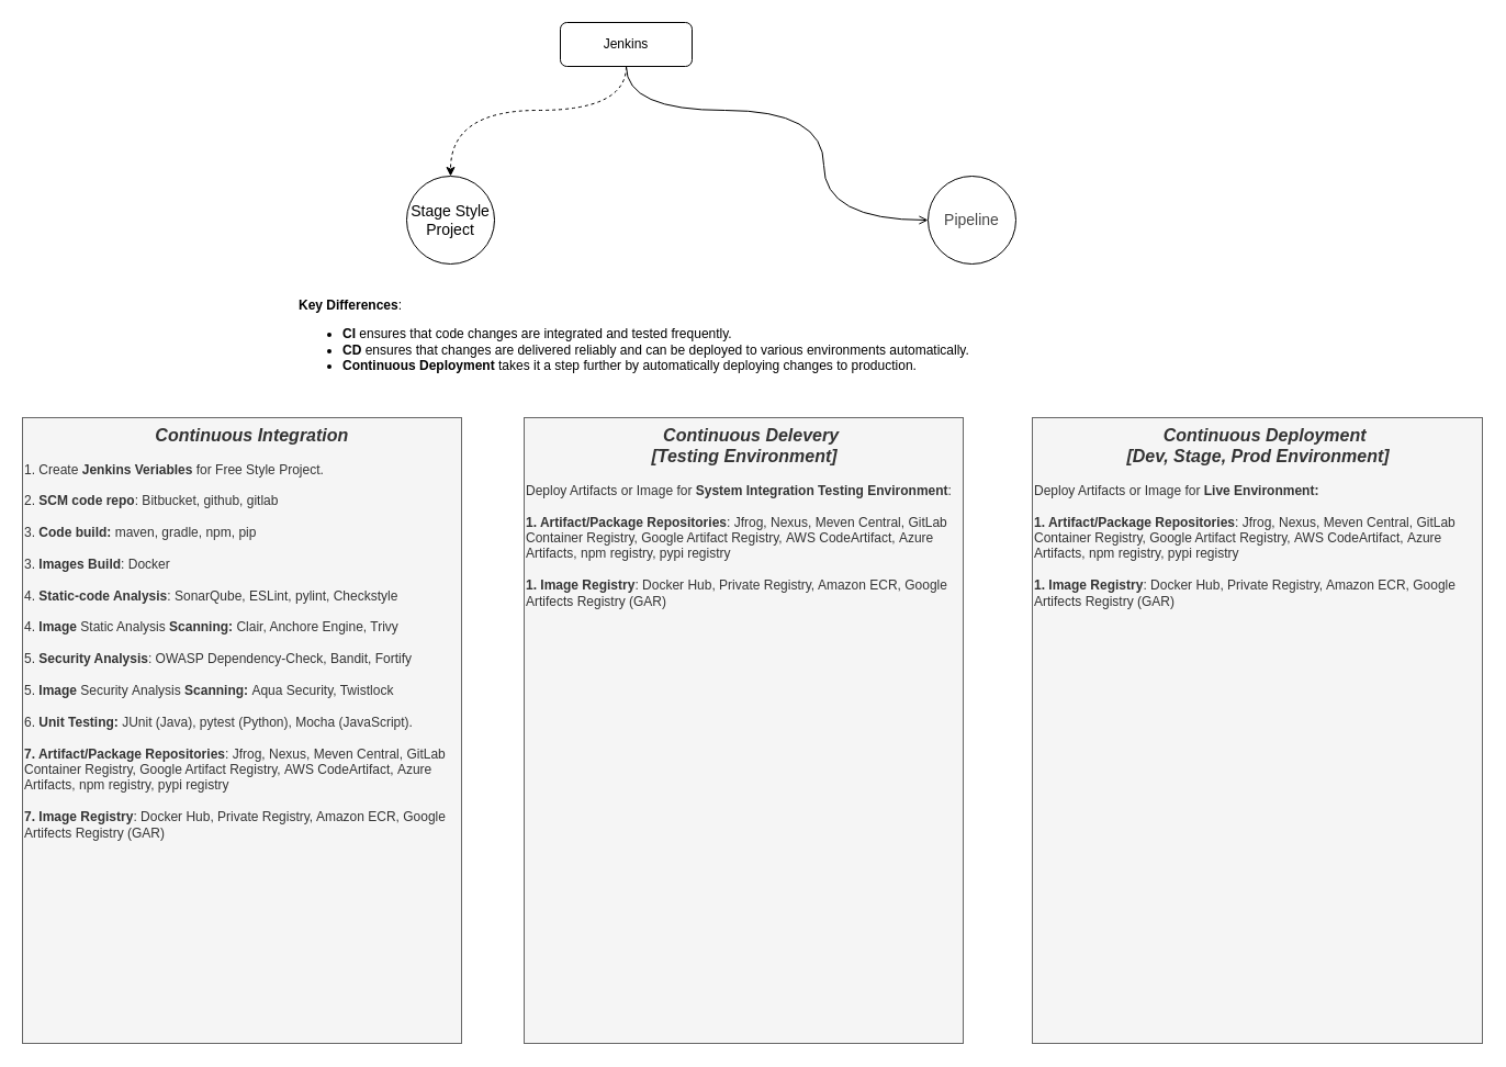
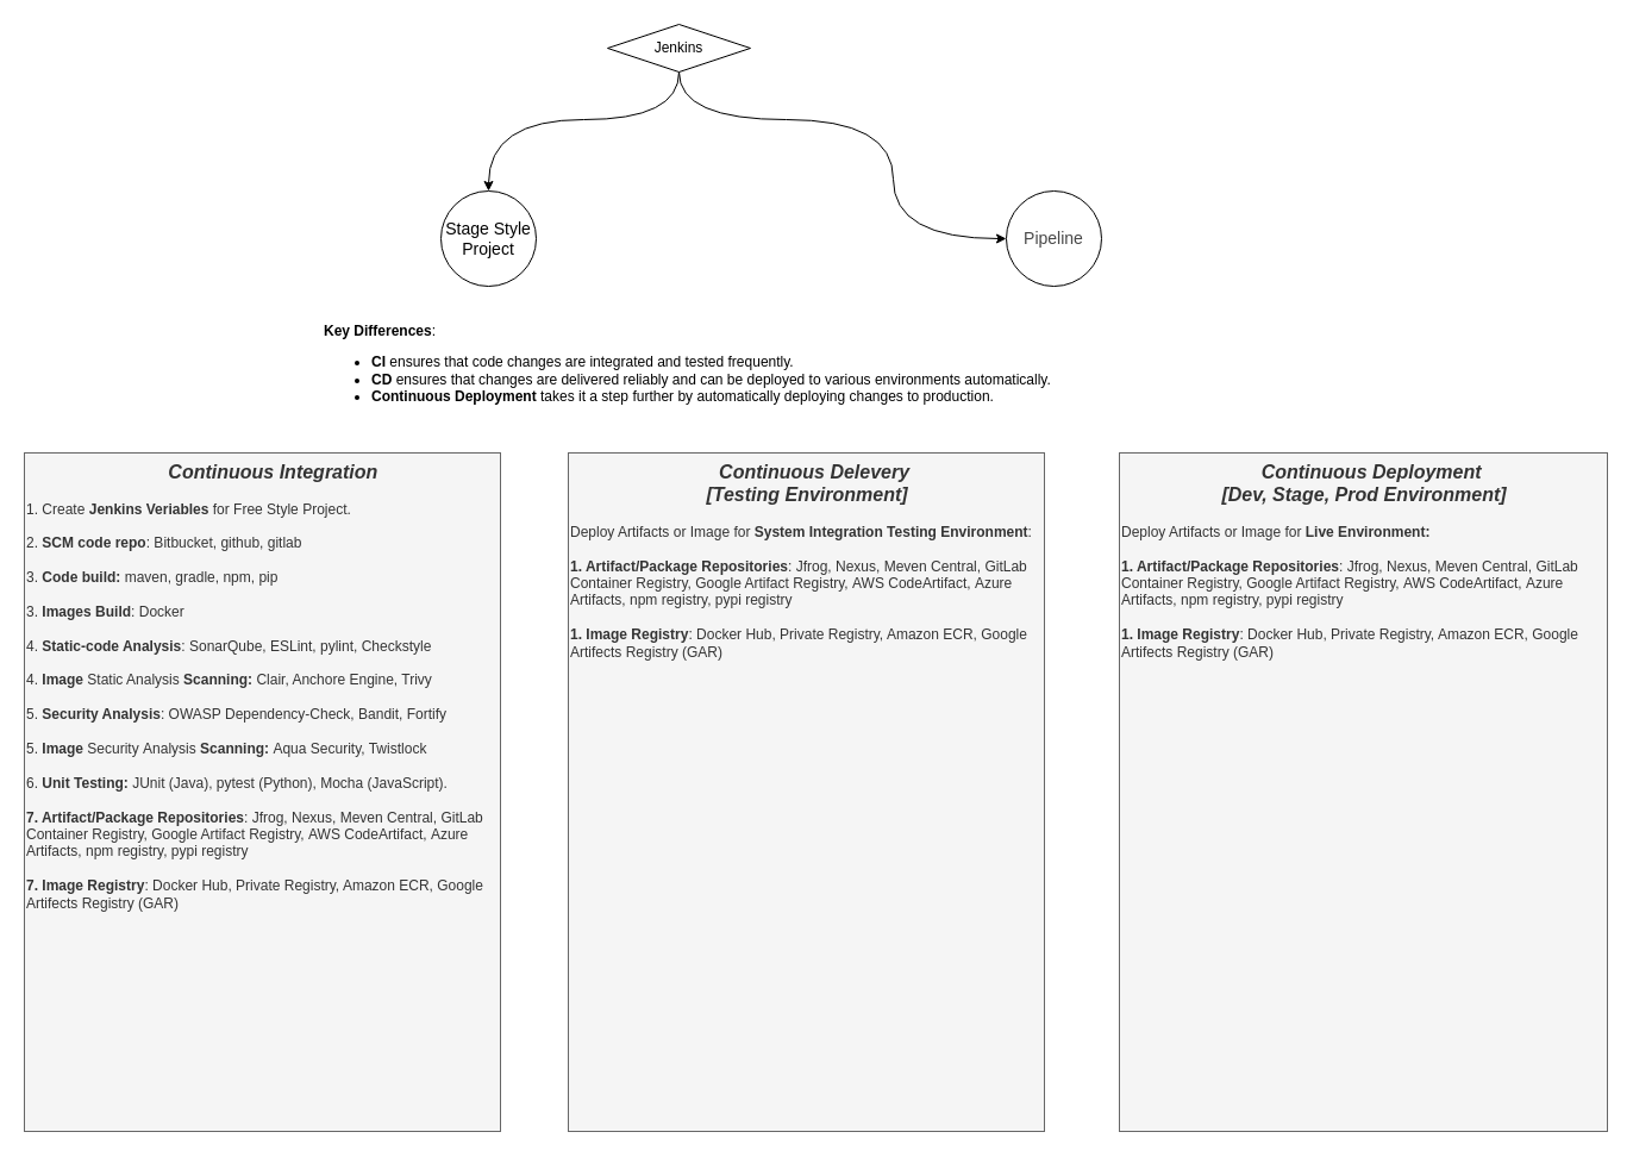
  <mxCell id="0" />
  <mxCell id="1" parent="0" />
- <mxCell id="2" value="" style="edgeStyle=orthogonalEdgeStyle;rounded=0;orthogonalLoop=1;jettySize=auto;html=1;curved=1;dashed=1;" edge="1" parent="1" source="4" target="5"><mxGeometry relative="1" as="geometry"><Array as="points"><mxPoint x="570" y="100" /><mxPoint x="410" y="100" /></Array></mxGeometry></mxCell>
- <mxCell id="3" value="" style="edgeStyle=orthogonalEdgeStyle;rounded=0;orthogonalLoop=1;jettySize=auto;html=1;curved=1;endArrow=open;" edge="1" parent="1" source="4" target="6"><mxGeometry relative="1" as="geometry"><Array as="points"><mxPoint x="570" y="100" /><mxPoint x="750" y="100" /></Array></mxGeometry></mxCell>
- <mxCell id="4" value="Jenkins" style="rounded=1;whiteSpace=wrap;html=1;" vertex="1" parent="1"><mxGeometry x="510" y="20" width="120" height="40" as="geometry" /></mxCell>
+ <mxCell id="2" value="" style="edgeStyle=orthogonalEdgeStyle;rounded=0;orthogonalLoop=1;jettySize=auto;html=1;curved=1;" edge="1" parent="1" source="4" target="5"><mxGeometry relative="1" as="geometry"><Array as="points"><mxPoint x="570" y="100" /><mxPoint x="410" y="100" /></Array></mxGeometry></mxCell>
+ <mxCell id="3" value="" style="edgeStyle=orthogonalEdgeStyle;rounded=0;orthogonalLoop=1;jettySize=auto;html=1;curved=1;" edge="1" parent="1" source="4" target="6"><mxGeometry relative="1" as="geometry"><Array as="points"><mxPoint x="570" y="100" /><mxPoint x="750" y="100" /></Array></mxGeometry></mxCell>
+ <mxCell id="4" value="Jenkins" style="rhombus;whiteSpace=wrap;html=1;" vertex="1" parent="1"><mxGeometry x="510" y="20" width="120" height="40" as="geometry" /></mxCell>
  <mxCell id="5" value="Stage Style&lt;div style=&quot;font-size: 14px;&quot;&gt;Project&lt;/div&gt;" style="ellipse;whiteSpace=wrap;html=1;rounded=1;fontSize=14;" vertex="1" parent="1"><mxGeometry x="370" y="160" width="80" height="80" as="geometry" /></mxCell>
  <mxCell id="6" value="&lt;span style=&quot;color: rgb(71, 71, 71); font-family: Arial, sans-serif; font-size: 14px; text-align: left; background-color: rgb(255, 255, 255);&quot;&gt;Pipeline&lt;/span&gt;" style="ellipse;whiteSpace=wrap;html=1;rounded=1;" vertex="1" parent="1"><mxGeometry x="845" y="160" width="80" height="80" as="geometry" /></mxCell>
  <mxCell id="7" value="&lt;div style=&quot;text-align: center;&quot;&gt;&amp;nbsp; &amp;nbsp; &amp;nbsp;&lt;font style=&quot;font-size: 16px;&quot;&gt;&lt;b&gt;&lt;i&gt;C&lt;/i&gt;&lt;/b&gt;&lt;span style=&quot;background-color: initial; text-align: left;&quot;&gt;&lt;b&gt;&lt;i&gt;ontinuous&lt;/i&gt;&lt;/b&gt;&lt;/span&gt;&lt;b&gt;&lt;i&gt;&amp;nbsp;Integration&lt;/i&gt;&lt;/b&gt;&lt;/font&gt;&lt;/div&gt;&lt;div&gt;&lt;div style=&quot;text-align: center;&quot;&gt;&lt;br&gt;&lt;/div&gt;&lt;div&gt;1. Create &lt;b&gt;Jenkins Veriables&lt;/b&gt; for Free Style Project.&lt;/div&gt;&lt;/div&gt;&lt;div&gt;&lt;br&gt;&lt;/div&gt;2. &lt;b&gt;SCM code repo&lt;/b&gt;:&amp;nbsp;Bitbucket, github, gitlab&lt;div&gt;&lt;span style=&quot;background-color: initial;&quot;&gt;&lt;br&gt;&lt;/span&gt;&lt;/div&gt;&lt;div&gt;&lt;span style=&quot;background-color: initial;&quot;&gt;3. &lt;b&gt;Code build:&lt;/b&gt;&amp;nbsp;maven, gradle, npm, pip&lt;/span&gt;&lt;br&gt;&lt;/div&gt;&lt;div&gt;&lt;span style=&quot;background-color: initial;&quot;&gt;&lt;br&gt;&lt;/span&gt;&lt;/div&gt;&lt;div&gt;&lt;span style=&quot;background-color: initial;&quot;&gt;3.&amp;nbsp;&lt;/span&gt;&lt;span style=&quot;background-color: initial;&quot;&gt;&lt;b&gt;Images&amp;nbsp;&lt;/b&gt;&lt;/span&gt;&lt;span style=&quot;background-color: initial;&quot;&gt;&lt;b&gt;Build&lt;/b&gt;: Docker&lt;/span&gt;&lt;/div&gt;&lt;div&gt;&lt;span style=&quot;background-color: initial;&quot;&gt;&amp;nbsp;&lt;/span&gt;&lt;/div&gt;&lt;div&gt;4. &lt;b&gt;Static-code Analysis&lt;/b&gt;:&amp;nbsp;SonarQube, ESLint, pylint,&amp;nbsp;&lt;span style=&quot;background-color: initial;&quot;&gt;Checkstyle&lt;/span&gt;&lt;/div&gt;&lt;div&gt;&lt;div&gt;&lt;span style=&quot;background-color: initial;&quot;&gt;&lt;br&gt;&lt;/span&gt;&lt;/div&gt;&lt;div&gt;&lt;span style=&quot;background-color: initial;&quot;&gt;4.&amp;nbsp;&lt;/span&gt;&lt;span style=&quot;background-color: initial;&quot;&gt;&lt;b&gt;Image&amp;nbsp;&lt;/b&gt;&lt;/span&gt;&lt;span style=&quot;background-color: initial;&quot;&gt;Static Analysis&amp;nbsp;&lt;/span&gt;&lt;b style=&quot;background-color: initial;&quot;&gt;Scanning&lt;/b&gt;&lt;b style=&quot;background-color: initial;&quot;&gt;:&lt;/b&gt;&lt;span style=&quot;background-color: initial;&quot;&gt;&amp;nbsp;&lt;/span&gt;&lt;span style=&quot;background-color: initial;&quot;&gt;Clair, Anchore Engine, Trivy&lt;/span&gt;&lt;/div&gt;&lt;/div&gt;&lt;div&gt;&lt;b style=&quot;background-color: initial;&quot;&gt;&lt;br&gt;&lt;/b&gt;&lt;/div&gt;&lt;div&gt;5.&amp;nbsp;&lt;strong style=&quot;background-color: initial;&quot;&gt;Security Analysis&lt;/strong&gt;&lt;span style=&quot;background-color: initial;&quot;&gt;: OWASP Dependency-Check, Bandit, Fortify&lt;/span&gt;&lt;/div&gt;&lt;div&gt;&lt;span style=&quot;background-color: initial;&quot;&gt;&lt;br&gt;&lt;/span&gt;&lt;/div&gt;&lt;div&gt;&lt;span style=&quot;background-color: initial;&quot;&gt;5.&amp;nbsp;&lt;/span&gt;&lt;span style=&quot;background-color: initial;&quot;&gt;&lt;b&gt;Image&amp;nbsp;&lt;/b&gt;&lt;/span&gt;&lt;span style=&quot;background-color: initial;&quot;&gt;Security&lt;/span&gt;&lt;span style=&quot;background-color: initial;&quot;&gt;&amp;nbsp;Analysis&amp;nbsp;&lt;/span&gt;&lt;b style=&quot;background-color: initial;&quot;&gt;Scanning&lt;/b&gt;&lt;b style=&quot;background-color: initial;&quot;&gt;:&amp;nbsp;&lt;/b&gt;&lt;span style=&quot;background-color: initial;&quot;&gt;Aqua Security, Twistlock&lt;/span&gt;&lt;b style=&quot;background-color: initial;&quot;&gt;&amp;nbsp;&lt;/b&gt;&lt;/div&gt;&lt;div&gt;&lt;span style=&quot;background-color: initial;&quot;&gt;&lt;br&gt;&lt;/span&gt;&lt;/div&gt;&lt;div&gt;6.&amp;nbsp;&lt;b&gt;&lt;span style=&quot;background-color: initial;&quot;&gt;Unit &lt;/span&gt;&lt;span style=&quot;background-color: initial;&quot;&gt;Testing:&lt;/span&gt;&lt;/b&gt;&lt;span style=&quot;background-color: initial;&quot;&gt;&amp;nbsp;&lt;/span&gt;&lt;span style=&quot;background-color: initial;&quot;&gt;JUnit (Java), pytest (Python), Mocha (JavaScript).&lt;/span&gt;&lt;/div&gt;&lt;div&gt;&lt;span style=&quot;background-color: initial;&quot;&gt;&lt;br&gt;&lt;/span&gt;&lt;/div&gt;&lt;div&gt;&lt;span style=&quot;background-color: initial;&quot;&gt;&lt;b&gt;7. Artifact/&lt;/b&gt;&lt;/span&gt;&lt;strong style=&quot;background-color: initial;&quot;&gt;Package Repositories&lt;/strong&gt;&lt;span style=&quot;background-color: initial;&quot;&gt;:&amp;nbsp;&lt;/span&gt;&lt;span style=&quot;background-color: initial;&quot;&gt;Jfrog, Nexus, Meven Central,&amp;nbsp;&lt;/span&gt;&lt;span style=&quot;background-color: initial;&quot;&gt;&lt;span style=&quot;background-color: initial;&quot;&gt;GitLab Container Registry,&amp;nbsp;&lt;/span&gt;&lt;span style=&quot;background-color: initial;&quot;&gt;Google Artifact Registry,&amp;nbsp;&lt;/span&gt;&lt;span style=&quot;background-color: initial;&quot;&gt;AWS CodeArtifact,&amp;nbsp;&lt;/span&gt;&lt;span style=&quot;background-color: initial;&quot;&gt;Azure Artifacts,&amp;nbsp;&lt;/span&gt;&lt;/span&gt;&lt;span style=&quot;background-color: initial;&quot;&gt;&lt;span style=&quot;background-color: initial;&quot;&gt;npm registry, pypi&amp;nbsp;&lt;/span&gt;&lt;span style=&quot;background-color: initial;&quot;&gt;registry&lt;/span&gt;&lt;/span&gt;&lt;br&gt;&lt;/div&gt;&lt;div&gt;&lt;span style=&quot;background-color: initial;&quot;&gt;&lt;span style=&quot;background-color: initial;&quot;&gt;&lt;br&gt;&lt;/span&gt;&lt;/span&gt;&lt;/div&gt;&lt;div&gt;&lt;strong&gt;7. Image Registry&lt;/strong&gt;: Docker Hub, Private Registry, Amazon ECR, Google Artifects Registry (GAR)&lt;span style=&quot;background-color: initial;&quot;&gt;&lt;span style=&quot;background-color: initial;&quot;&gt;&lt;br&gt;&lt;/span&gt;&lt;/span&gt;&lt;/div&gt;&lt;div&gt;&lt;br&gt;&lt;/div&gt;" style="text;html=1;align=left;verticalAlign=top;whiteSpace=wrap;rounded=0;horizontal=1;fillColor=#f5f5f5;fontColor=#333333;strokeColor=#666666;" vertex="1" parent="1"><mxGeometry x="20" y="380" width="400" height="570" as="geometry" /></mxCell>
  <mxCell id="8" value="&lt;div style=&quot;text-align: center;&quot;&gt;&amp;nbsp; &amp;nbsp; &amp;nbsp;&lt;font style=&quot;font-size: 16px;&quot;&gt;&lt;b&gt;&lt;i&gt;C&lt;/i&gt;&lt;/b&gt;&lt;/font&gt;&lt;span style=&quot;background-color: initial; text-align: left; font-size: 16px;&quot;&gt;&lt;b&gt;&lt;i&gt;ontinuous&lt;/i&gt;&lt;/b&gt;&lt;/span&gt;&lt;b style=&quot;font-size: 16px; background-color: initial;&quot;&gt;&lt;i&gt;&amp;nbsp;Deployment&amp;nbsp;&lt;/i&gt;&lt;/b&gt;&lt;/div&gt;&lt;div style=&quot;text-align: center;&quot;&gt;&lt;b style=&quot;font-size: 16px; background-color: initial;&quot;&gt;&lt;i&gt;[&lt;/i&gt;&lt;/b&gt;&lt;b style=&quot;background-color: initial; font-size: 16px;&quot;&gt;&lt;i&gt;Dev, Stage,&amp;nbsp;&lt;/i&gt;&lt;/b&gt;&lt;b style=&quot;background-color: initial; font-size: 16px;&quot;&gt;&lt;i&gt;Prod Environment]&lt;/i&gt;&lt;/b&gt;&lt;/div&gt;&lt;div&gt;&lt;div&gt;&lt;br&gt;&lt;/div&gt;&lt;div&gt;Deploy Artifacts or Image for &lt;b&gt;Live Environment:&lt;/b&gt;&amp;nbsp;&lt;/div&gt;&lt;/div&gt;&lt;div&gt;&lt;br&gt;&lt;/div&gt;&lt;div&gt;&lt;span style=&quot;background-color: initial;&quot;&gt;&lt;b&gt;1. Artifact/&lt;/b&gt;&lt;/span&gt;&lt;strong style=&quot;background-color: initial;&quot;&gt;Package Repositories&lt;/strong&gt;&lt;span style=&quot;background-color: initial;&quot;&gt;:&amp;nbsp;&lt;/span&gt;&lt;span style=&quot;background-color: initial;&quot;&gt;Jfrog, Nexus, Meven Central,&amp;nbsp;&lt;/span&gt;&lt;span style=&quot;background-color: initial;&quot;&gt;&lt;span style=&quot;background-color: initial;&quot;&gt;GitLab Container Registry,&amp;nbsp;&lt;/span&gt;&lt;span style=&quot;background-color: initial;&quot;&gt;Google Artifact Registry,&amp;nbsp;&lt;/span&gt;&lt;span style=&quot;background-color: initial;&quot;&gt;AWS CodeArtifact,&amp;nbsp;&lt;/span&gt;&lt;span style=&quot;background-color: initial;&quot;&gt;Azure Artifacts,&amp;nbsp;&lt;/span&gt;&lt;/span&gt;&lt;span style=&quot;background-color: initial;&quot;&gt;&lt;span style=&quot;background-color: initial;&quot;&gt;npm registry, pypi&amp;nbsp;&lt;/span&gt;&lt;span style=&quot;background-color: initial;&quot;&gt;registry&lt;/span&gt;&lt;/span&gt;&lt;br&gt;&lt;/div&gt;&lt;div&gt;&lt;span style=&quot;background-color: initial;&quot;&gt;&lt;span style=&quot;background-color: initial;&quot;&gt;&lt;br&gt;&lt;/span&gt;&lt;/span&gt;&lt;/div&gt;&lt;div&gt;&lt;strong&gt;1. Image Registry&lt;/strong&gt;: Docker Hub, Private Registry, Amazon ECR, Google Artifects Registry (GAR)&lt;span style=&quot;background-color: initial;&quot;&gt;&lt;span style=&quot;background-color: initial;&quot;&gt;&lt;br&gt;&lt;/span&gt;&lt;/span&gt;&lt;/div&gt;&lt;div&gt;&lt;br&gt;&lt;/div&gt;" style="text;html=1;align=left;verticalAlign=top;whiteSpace=wrap;rounded=0;horizontal=1;fillColor=#f5f5f5;fontColor=#333333;strokeColor=#666666;" vertex="1" parent="1"><mxGeometry x="940" y="380" width="410" height="570" as="geometry" /></mxCell>
  <mxCell id="9" value="&lt;p&gt;&lt;strong&gt;Key Differences&lt;/strong&gt;:&lt;/p&gt;&lt;ul&gt;&lt;li&gt;&lt;strong&gt;CI&lt;/strong&gt; ensures that code changes are integrated and tested frequently.&lt;/li&gt;&lt;li&gt;&lt;strong&gt;CD&lt;/strong&gt; ensures that changes are delivered reliably and can be deployed to various environments automatically.&lt;/li&gt;&lt;li&gt;&lt;strong&gt;Continuous Deployment&lt;/strong&gt; takes it a step further by automatically deploying changes to production.&lt;/li&gt;&lt;/ul&gt;" style="text;html=1;align=left;verticalAlign=middle;resizable=0;points=[];autosize=1;strokeColor=none;fillColor=none;" vertex="1" parent="1"><mxGeometry x="270" y="250" width="630" height="110" as="geometry" /></mxCell>
  <mxCell id="10" value="&lt;div style=&quot;text-align: center;&quot;&gt;&amp;nbsp; &amp;nbsp; &amp;nbsp;&lt;font style=&quot;font-size: 16px;&quot;&gt;&lt;b&gt;&lt;i&gt;C&lt;/i&gt;&lt;/b&gt;&lt;span style=&quot;background-color: initial; text-align: left;&quot;&gt;&lt;b&gt;&lt;i&gt;ontinuous&lt;/i&gt;&lt;/b&gt;&lt;/span&gt;&lt;b&gt;&lt;i&gt;&amp;nbsp;Delevery&amp;nbsp;&lt;/i&gt;&lt;/b&gt;&lt;/font&gt;&lt;/div&gt;&lt;div style=&quot;text-align: center;&quot;&gt;&lt;font style=&quot;font-size: 16px;&quot;&gt;&lt;b&gt;&lt;i&gt;[Testing Environment]&lt;/i&gt;&lt;/b&gt;&lt;/font&gt;&lt;/div&gt;&lt;div&gt;&lt;div&gt;&lt;br&gt;&lt;/div&gt;&lt;div&gt;Deploy Artifacts or Image for &lt;b&gt;System Integration Testing&amp;nbsp;&lt;/b&gt;&lt;span style=&quot;background-color: initial;&quot;&gt;&lt;b&gt;Environment&lt;/b&gt;&lt;/span&gt;&lt;span style=&quot;background-color: initial;&quot;&gt;:&lt;/span&gt;&lt;/div&gt;&lt;/div&gt;&lt;div&gt;&lt;span style=&quot;background-color: initial;&quot;&gt;&lt;br&gt;&lt;/span&gt;&lt;/div&gt;&lt;div&gt;&lt;span style=&quot;background-color: initial;&quot;&gt;&lt;b&gt;1. Artifact/&lt;/b&gt;&lt;/span&gt;&lt;strong style=&quot;background-color: initial;&quot;&gt;Package Repositories&lt;/strong&gt;&lt;span style=&quot;background-color: initial;&quot;&gt;:&amp;nbsp;&lt;/span&gt;&lt;span style=&quot;background-color: initial;&quot;&gt;Jfrog, Nexus, Meven Central,&amp;nbsp;&lt;/span&gt;&lt;span style=&quot;background-color: initial;&quot;&gt;&lt;span style=&quot;background-color: initial;&quot;&gt;GitLab Container Registry,&amp;nbsp;&lt;/span&gt;&lt;span style=&quot;background-color: initial;&quot;&gt;Google Artifact Registry,&amp;nbsp;&lt;/span&gt;&lt;span style=&quot;background-color: initial;&quot;&gt;AWS CodeArtifact,&amp;nbsp;&lt;/span&gt;&lt;span style=&quot;background-color: initial;&quot;&gt;Azure Artifacts,&amp;nbsp;&lt;/span&gt;&lt;/span&gt;&lt;span style=&quot;background-color: initial;&quot;&gt;&lt;span style=&quot;background-color: initial;&quot;&gt;npm registry, pypi&amp;nbsp;&lt;/span&gt;&lt;span style=&quot;background-color: initial;&quot;&gt;registry&lt;/span&gt;&lt;/span&gt;&lt;br&gt;&lt;/div&gt;&lt;div&gt;&lt;span style=&quot;background-color: initial;&quot;&gt;&lt;span style=&quot;background-color: initial;&quot;&gt;&lt;br&gt;&lt;/span&gt;&lt;/span&gt;&lt;/div&gt;&lt;div&gt;&lt;strong&gt;1. Image Registry&lt;/strong&gt;: Docker Hub, Private Registry, Amazon ECR, Google Artifects Registry (GAR)&lt;span style=&quot;background-color: initial;&quot;&gt;&lt;span style=&quot;background-color: initial;&quot;&gt;&lt;br&gt;&lt;/span&gt;&lt;/span&gt;&lt;/div&gt;&lt;div&gt;&lt;br&gt;&lt;/div&gt;" style="text;html=1;align=left;verticalAlign=top;whiteSpace=wrap;rounded=0;horizontal=1;fillColor=#f5f5f5;fontColor=#333333;strokeColor=#666666;" vertex="1" parent="1"><mxGeometry x="477" y="380" width="400" height="570" as="geometry" /></mxCell>
